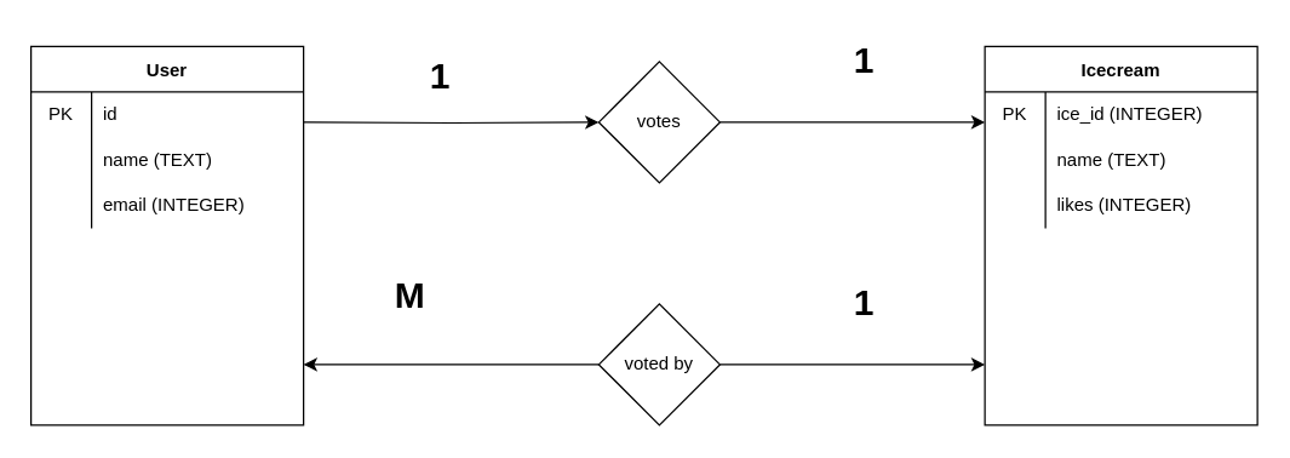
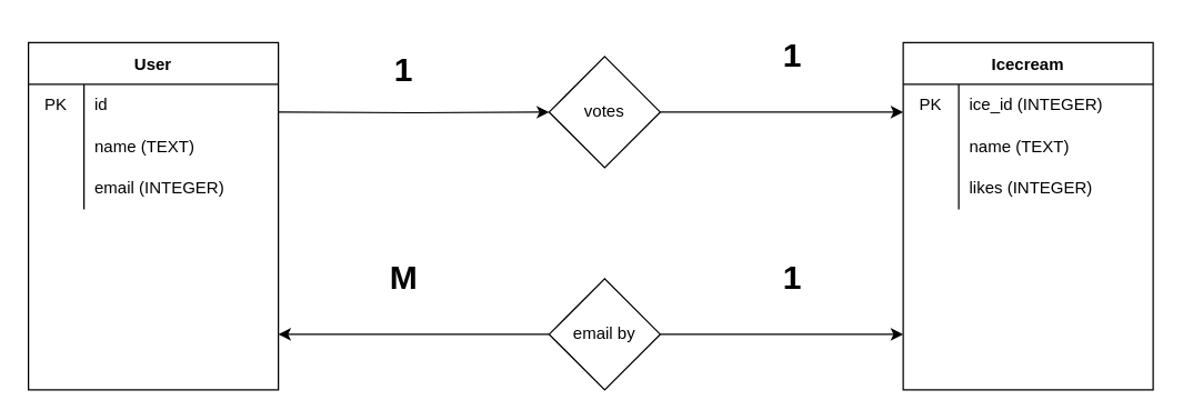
  <mxCell id="0" />
  <mxCell id="1" parent="0" />
  <mxCell id="2" style="edgeStyle=orthogonalEdgeStyle;rounded=0;orthogonalLoop=1;jettySize=auto;html=1;exitX=1;exitY=0.5;exitDx=0;exitDy=0;entryX=0;entryY=0.5;entryDx=0;entryDy=0;" edge="1" parent="1" target="4"><mxGeometry relative="1" as="geometry"><mxPoint x="200" y="80" as="sourcePoint" /></mxGeometry></mxCell>
  <mxCell id="3" style="edgeStyle=orthogonalEdgeStyle;rounded=0;orthogonalLoop=1;jettySize=auto;html=1;exitX=1;exitY=0.5;exitDx=0;exitDy=0;entryX=0;entryY=0.5;entryDx=0;entryDy=0;" edge="1" parent="1" source="4"><mxGeometry relative="1" as="geometry"><mxPoint x="650" y="80" as="targetPoint" /></mxGeometry></mxCell>
  <mxCell id="4" value="votes" style="rhombus;whiteSpace=wrap;html=1;" vertex="1" parent="1"><mxGeometry x="395" y="40" width="80" height="80" as="geometry" /></mxCell>
  <mxCell id="5" value="1" style="text;strokeColor=none;fillColor=none;html=1;fontSize=24;fontStyle=1;verticalAlign=middle;align=center;" vertex="1" parent="1"><mxGeometry x="240" y="30" width="100" height="40" as="geometry" /></mxCell>
  <mxCell id="6" value="1" style="text;strokeColor=none;fillColor=none;html=1;fontSize=24;fontStyle=1;verticalAlign=middle;align=center;" vertex="1" parent="1"><mxGeometry x="520" y="20" width="100" height="40" as="geometry" /></mxCell>
  <mxCell id="7" style="edgeStyle=orthogonalEdgeStyle;rounded=0;orthogonalLoop=1;jettySize=auto;html=1;exitX=0;exitY=0.5;exitDx=0;exitDy=0;" edge="1" parent="1" source="9"><mxGeometry relative="1" as="geometry"><mxPoint x="200" y="240" as="targetPoint" /></mxGeometry></mxCell>
  <mxCell id="8" style="edgeStyle=orthogonalEdgeStyle;rounded=0;orthogonalLoop=1;jettySize=auto;html=1;exitX=1;exitY=0.5;exitDx=0;exitDy=0;" edge="1" parent="1" source="9"><mxGeometry relative="1" as="geometry"><mxPoint x="650" y="240" as="targetPoint" /></mxGeometry></mxCell>
- <mxCell id="9" value="voted by" style="rhombus;whiteSpace=wrap;html=1;" vertex="1" parent="1"><mxGeometry x="395" y="200" width="80" height="80" as="geometry" /></mxCell>
+ <mxCell id="9" value="email by" style="rhombus;whiteSpace=wrap;html=1;" vertex="1" parent="1"><mxGeometry x="395" y="200" width="80" height="80" as="geometry" /></mxCell>
  <mxCell id="10" value="1" style="text;strokeColor=none;fillColor=none;html=1;fontSize=24;fontStyle=1;verticalAlign=middle;align=center;" vertex="1" parent="1"><mxGeometry x="520" y="180" width="100" height="40" as="geometry" /></mxCell>
- <mxCell id="11" value="M" style="text;strokeColor=none;fillColor=none;html=1;fontSize=24;fontStyle=1;verticalAlign=middle;align=center;" vertex="1" parent="1"><mxGeometry x="220" y="175" width="100" height="40" as="geometry" /></mxCell>
+ <mxCell id="11" value="M" style="text;strokeColor=none;fillColor=none;html=1;fontSize=24;fontStyle=1;verticalAlign=middle;align=center;" vertex="1" parent="1"><mxGeometry x="240" y="180" width="100" height="40" as="geometry" /></mxCell>
  <mxCell id="12" value="User" style="shape=table;startSize=30;container=1;collapsible=0;childLayout=tableLayout;fixedRows=1;rowLines=0;fontStyle=1;" vertex="1" parent="1"><mxGeometry x="20" y="30" width="180" height="250" as="geometry" /></mxCell>
  <mxCell id="13" value="" style="shape=tableRow;horizontal=0;startSize=0;swimlaneHead=0;swimlaneBody=0;top=0;left=0;bottom=0;right=0;collapsible=0;dropTarget=0;fillColor=none;points=[[0,0.5],[1,0.5]];portConstraint=eastwest;" vertex="1" parent="12"><mxGeometry y="30" width="180" height="30" as="geometry" /></mxCell>
  <mxCell id="14" value="PK" style="shape=partialRectangle;html=1;whiteSpace=wrap;connectable=0;fillColor=none;top=0;left=0;bottom=0;right=0;overflow=hidden;pointerEvents=1;" vertex="1" parent="13"><mxGeometry width="40" height="30" as="geometry"><mxRectangle width="40" height="30" as="alternateBounds" /></mxGeometry></mxCell>
  <mxCell id="15" value="id" style="shape=partialRectangle;html=1;whiteSpace=wrap;connectable=0;fillColor=none;top=0;left=0;bottom=0;right=0;align=left;spacingLeft=6;overflow=hidden;" vertex="1" parent="13"><mxGeometry x="40" width="140" height="30" as="geometry"><mxRectangle width="140" height="30" as="alternateBounds" /></mxGeometry></mxCell>
  <mxCell id="16" value="" style="shape=tableRow;horizontal=0;startSize=0;swimlaneHead=0;swimlaneBody=0;top=0;left=0;bottom=0;right=0;collapsible=0;dropTarget=0;fillColor=none;points=[[0,0.5],[1,0.5]];portConstraint=eastwest;" vertex="1" parent="12"><mxGeometry y="60" width="180" height="30" as="geometry" /></mxCell>
  <mxCell id="17" value="" style="shape=partialRectangle;html=1;whiteSpace=wrap;connectable=0;fillColor=none;top=0;left=0;bottom=0;right=0;overflow=hidden;" vertex="1" parent="16"><mxGeometry width="40" height="30" as="geometry"><mxRectangle width="40" height="30" as="alternateBounds" /></mxGeometry></mxCell>
  <mxCell id="18" value="name (TEXT)" style="shape=partialRectangle;html=1;whiteSpace=wrap;connectable=0;fillColor=none;top=0;left=0;bottom=0;right=0;align=left;spacingLeft=6;overflow=hidden;" vertex="1" parent="16"><mxGeometry x="40" width="140" height="30" as="geometry"><mxRectangle width="140" height="30" as="alternateBounds" /></mxGeometry></mxCell>
  <mxCell id="19" value="" style="shape=tableRow;horizontal=0;startSize=0;swimlaneHead=0;swimlaneBody=0;top=0;left=0;bottom=0;right=0;collapsible=0;dropTarget=0;fillColor=none;points=[[0,0.5],[1,0.5]];portConstraint=eastwest;" vertex="1" parent="12"><mxGeometry y="90" width="180" height="30" as="geometry" /></mxCell>
  <mxCell id="20" value="" style="shape=partialRectangle;html=1;whiteSpace=wrap;connectable=0;fillColor=none;top=0;left=0;bottom=0;right=0;overflow=hidden;" vertex="1" parent="19"><mxGeometry width="40" height="30" as="geometry"><mxRectangle width="40" height="30" as="alternateBounds" /></mxGeometry></mxCell>
  <mxCell id="21" value="email (INTEGER)" style="shape=partialRectangle;html=1;whiteSpace=wrap;connectable=0;fillColor=none;top=0;left=0;bottom=0;right=0;align=left;spacingLeft=6;overflow=hidden;" vertex="1" parent="19"><mxGeometry x="40" width="140" height="30" as="geometry"><mxRectangle width="140" height="30" as="alternateBounds" /></mxGeometry></mxCell>
  <mxCell id="22" value="Icecream" style="shape=table;startSize=30;container=1;collapsible=0;childLayout=tableLayout;fixedRows=1;rowLines=0;fontStyle=1;" vertex="1" parent="1"><mxGeometry x="650" y="30" width="180" height="250" as="geometry" /></mxCell>
  <mxCell id="23" value="" style="shape=tableRow;horizontal=0;startSize=0;swimlaneHead=0;swimlaneBody=0;top=0;left=0;bottom=0;right=0;collapsible=0;dropTarget=0;fillColor=none;points=[[0,0.5],[1,0.5]];portConstraint=eastwest;" vertex="1" parent="22"><mxGeometry y="30" width="180" height="30" as="geometry" /></mxCell>
  <mxCell id="24" value="PK" style="shape=partialRectangle;html=1;whiteSpace=wrap;connectable=0;fillColor=none;top=0;left=0;bottom=0;right=0;overflow=hidden;pointerEvents=1;" vertex="1" parent="23"><mxGeometry width="40" height="30" as="geometry"><mxRectangle width="40" height="30" as="alternateBounds" /></mxGeometry></mxCell>
  <mxCell id="25" value="ice_id (INTEGER)" style="shape=partialRectangle;html=1;whiteSpace=wrap;connectable=0;fillColor=none;top=0;left=0;bottom=0;right=0;align=left;spacingLeft=6;overflow=hidden;" vertex="1" parent="23"><mxGeometry x="40" width="140" height="30" as="geometry"><mxRectangle width="140" height="30" as="alternateBounds" /></mxGeometry></mxCell>
  <mxCell id="26" value="" style="shape=tableRow;horizontal=0;startSize=0;swimlaneHead=0;swimlaneBody=0;top=0;left=0;bottom=0;right=0;collapsible=0;dropTarget=0;fillColor=none;points=[[0,0.5],[1,0.5]];portConstraint=eastwest;" vertex="1" parent="22"><mxGeometry y="60" width="180" height="30" as="geometry" /></mxCell>
  <mxCell id="27" value="" style="shape=partialRectangle;html=1;whiteSpace=wrap;connectable=0;fillColor=none;top=0;left=0;bottom=0;right=0;overflow=hidden;" vertex="1" parent="26"><mxGeometry width="40" height="30" as="geometry"><mxRectangle width="40" height="30" as="alternateBounds" /></mxGeometry></mxCell>
  <mxCell id="28" value="name (TEXT)" style="shape=partialRectangle;html=1;whiteSpace=wrap;connectable=0;fillColor=none;top=0;left=0;bottom=0;right=0;align=left;spacingLeft=6;overflow=hidden;" vertex="1" parent="26"><mxGeometry x="40" width="140" height="30" as="geometry"><mxRectangle width="140" height="30" as="alternateBounds" /></mxGeometry></mxCell>
  <mxCell id="29" value="" style="shape=tableRow;horizontal=0;startSize=0;swimlaneHead=0;swimlaneBody=0;top=0;left=0;bottom=0;right=0;collapsible=0;dropTarget=0;fillColor=none;points=[[0,0.5],[1,0.5]];portConstraint=eastwest;" vertex="1" parent="22"><mxGeometry y="90" width="180" height="30" as="geometry" /></mxCell>
  <mxCell id="30" value="" style="shape=partialRectangle;html=1;whiteSpace=wrap;connectable=0;fillColor=none;top=0;left=0;bottom=0;right=0;overflow=hidden;" vertex="1" parent="29"><mxGeometry width="40" height="30" as="geometry"><mxRectangle width="40" height="30" as="alternateBounds" /></mxGeometry></mxCell>
  <mxCell id="31" value="likes (INTEGER)" style="shape=partialRectangle;html=1;whiteSpace=wrap;connectable=0;fillColor=none;top=0;left=0;bottom=0;right=0;align=left;spacingLeft=6;overflow=hidden;" vertex="1" parent="29"><mxGeometry x="40" width="140" height="30" as="geometry"><mxRectangle width="140" height="30" as="alternateBounds" /></mxGeometry></mxCell>
